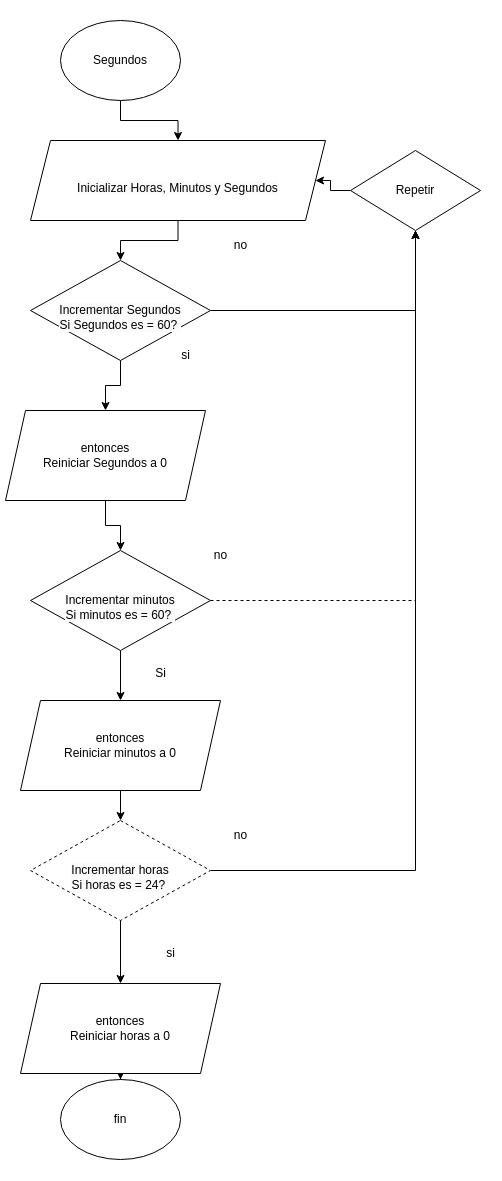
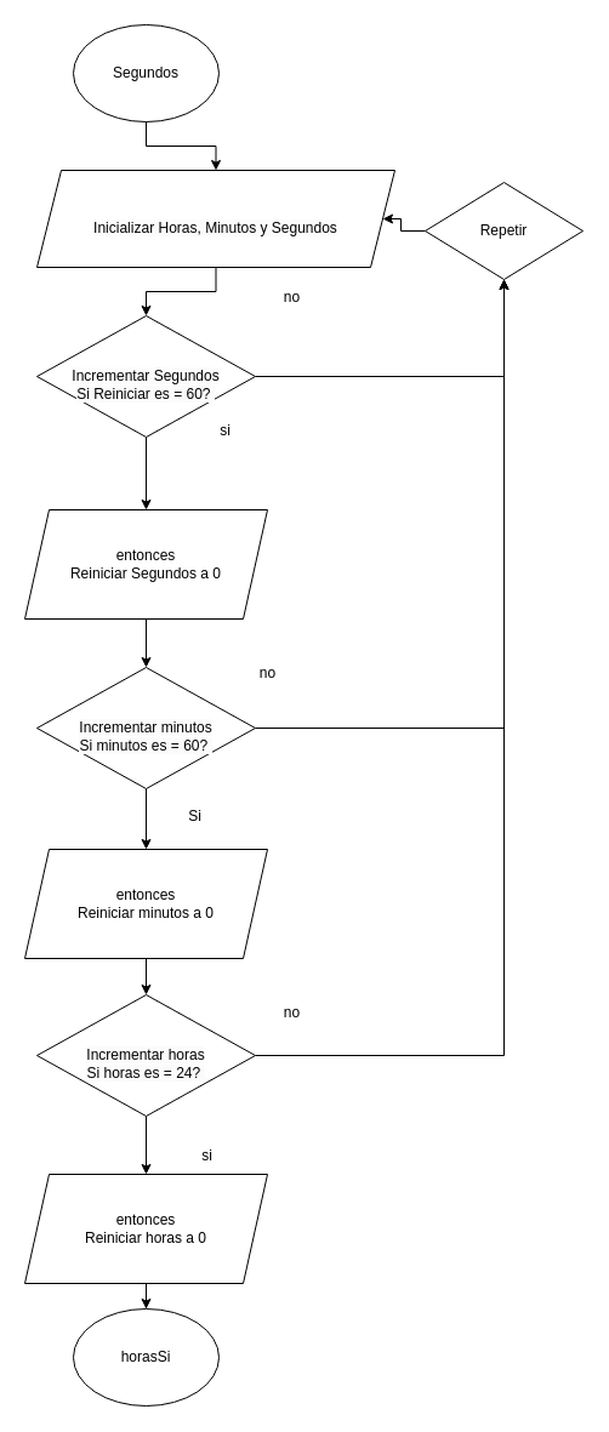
  <mxCell id="0" />
  <mxCell id="1" parent="0" />
  <mxCell id="2" value="" style="edgeStyle=orthogonalEdgeStyle;rounded=0;orthogonalLoop=1;jettySize=auto;html=1;" edge="1" parent="1" source="3" target="9"><mxGeometry relative="1" as="geometry" /></mxCell>
  <mxCell id="3" value="Segundos" style="ellipse;whiteSpace=wrap;html=1;" vertex="1" parent="1"><mxGeometry x="60" y="20" width="120" height="80" as="geometry" /></mxCell>
  <mxCell id="4" style="edgeStyle=orthogonalEdgeStyle;rounded=0;orthogonalLoop=1;jettySize=auto;html=1;" edge="1" parent="1" source="5" target="9"><mxGeometry relative="1" as="geometry" /></mxCell>
  <mxCell id="5" value="Repetir" style="rhombus;whiteSpace=wrap;html=1;" vertex="1" parent="1"><mxGeometry x="350" y="150" width="130" height="80" as="geometry" /></mxCell>
  <mxCell id="6" value="" style="edgeStyle=orthogonalEdgeStyle;rounded=0;orthogonalLoop=1;jettySize=auto;html=1;" edge="1" parent="1" source="7" target="17"><mxGeometry relative="1" as="geometry" /></mxCell>
- <mxCell id="7" value="entonces&lt;br&gt;Reiniciar Segundos a 0" style="shape=parallelogram;perimeter=parallelogramPerimeter;whiteSpace=wrap;html=1;fixedSize=1;" vertex="1" parent="1"><mxGeometry x="5" y="410" width="200" height="90" as="geometry" /></mxCell>
+ <mxCell id="7" value="entonces&lt;br&gt;Reiniciar Segundos a 0" style="shape=parallelogram;perimeter=parallelogramPerimeter;whiteSpace=wrap;html=1;fixedSize=1;" vertex="1" parent="1"><mxGeometry x="20" y="420" width="200" height="90" as="geometry" /></mxCell>
  <mxCell id="8" value="" style="edgeStyle=orthogonalEdgeStyle;rounded=0;orthogonalLoop=1;jettySize=auto;html=1;" edge="1" parent="1" source="9" target="12"><mxGeometry relative="1" as="geometry" /></mxCell>
  <mxCell id="9" value="&lt;br&gt;&lt;span style=&quot;color: rgb(0, 0, 0); font-family: Helvetica; font-size: 12px; font-style: normal; font-variant-ligatures: normal; font-variant-caps: normal; font-weight: 400; letter-spacing: normal; orphans: 2; text-align: center; text-indent: 0px; text-transform: none; widows: 2; word-spacing: 0px; -webkit-text-stroke-width: 0px; background-color: rgb(251, 251, 251); text-decoration-thickness: initial; text-decoration-style: initial; text-decoration-color: initial; float: none; display: inline !important;&quot;&gt;Inicializar Horas, Minutos y Segundos&lt;/span&gt;&lt;br&gt;" style="shape=parallelogram;perimeter=parallelogramPerimeter;whiteSpace=wrap;html=1;fixedSize=1;" vertex="1" parent="1"><mxGeometry x="30" y="140" width="295" height="80" as="geometry" /></mxCell>
  <mxCell id="10" value="" style="edgeStyle=orthogonalEdgeStyle;rounded=0;orthogonalLoop=1;jettySize=auto;html=1;" edge="1" parent="1" source="12" target="7"><mxGeometry relative="1" as="geometry" /></mxCell>
  <mxCell id="11" style="edgeStyle=orthogonalEdgeStyle;rounded=0;orthogonalLoop=1;jettySize=auto;html=1;entryX=0.5;entryY=1;entryDx=0;entryDy=0;" edge="1" parent="1" source="12" target="5"><mxGeometry relative="1" as="geometry" /></mxCell>
- <mxCell id="12" value="&lt;br&gt;&lt;span style=&quot;color: rgb(0, 0, 0); font-family: Helvetica; font-size: 12px; font-style: normal; font-variant-ligatures: normal; font-variant-caps: normal; font-weight: 400; letter-spacing: normal; orphans: 2; text-align: center; text-indent: 0px; text-transform: none; widows: 2; word-spacing: 0px; -webkit-text-stroke-width: 0px; background-color: rgb(251, 251, 251); text-decoration-thickness: initial; text-decoration-style: initial; text-decoration-color: initial; float: none; display: inline !important;&quot;&gt;Incrementar Segundos&lt;/span&gt;&lt;br style=&quot;border-color: var(--border-color); color: rgb(0, 0, 0); font-family: Helvetica; font-size: 12px; font-style: normal; font-variant-ligatures: normal; font-variant-caps: normal; font-weight: 400; letter-spacing: normal; orphans: 2; text-align: center; text-indent: 0px; text-transform: none; widows: 2; word-spacing: 0px; -webkit-text-stroke-width: 0px; background-color: rgb(251, 251, 251); text-decoration-thickness: initial; text-decoration-style: initial; text-decoration-color: initial;&quot;&gt;&lt;span style=&quot;color: rgb(0, 0, 0); font-family: Helvetica; font-size: 12px; font-style: normal; font-variant-ligatures: normal; font-variant-caps: normal; font-weight: 400; letter-spacing: normal; orphans: 2; text-align: center; text-indent: 0px; text-transform: none; widows: 2; word-spacing: 0px; -webkit-text-stroke-width: 0px; background-color: rgb(251, 251, 251); text-decoration-thickness: initial; text-decoration-style: initial; text-decoration-color: initial; float: none; display: inline !important;&quot;&gt;Si Segundos es = 60?&lt;span&gt;&amp;nbsp;&lt;/span&gt;&lt;/span&gt;&lt;br&gt;" style="rhombus;whiteSpace=wrap;html=1;" vertex="1" parent="1"><mxGeometry x="30" y="260" width="180" height="100" as="geometry" /></mxCell>
+ <mxCell id="12" value="&lt;br&gt;&lt;span style=&quot;color: rgb(0, 0, 0); font-family: Helvetica; font-size: 12px; font-style: normal; font-variant-ligatures: normal; font-variant-caps: normal; font-weight: 400; letter-spacing: normal; orphans: 2; text-align: center; text-indent: 0px; text-transform: none; widows: 2; word-spacing: 0px; -webkit-text-stroke-width: 0px; background-color: rgb(251, 251, 251); text-decoration-thickness: initial; text-decoration-style: initial; text-decoration-color: initial; float: none; display: inline !important;&quot;&gt;Incrementar Segundos&lt;/span&gt;&lt;br style=&quot;border-color: var(--border-color); color: rgb(0, 0, 0); font-family: Helvetica; font-size: 12px; font-style: normal; font-variant-ligatures: normal; font-variant-caps: normal; font-weight: 400; letter-spacing: normal; orphans: 2; text-align: center; text-indent: 0px; text-transform: none; widows: 2; word-spacing: 0px; -webkit-text-stroke-width: 0px; background-color: rgb(251, 251, 251); text-decoration-thickness: initial; text-decoration-style: initial; text-decoration-color: initial;&quot;&gt;&lt;span style=&quot;color: rgb(0, 0, 0); font-family: Helvetica; font-size: 12px; font-style: normal; font-variant-ligatures: normal; font-variant-caps: normal; font-weight: 400; letter-spacing: normal; orphans: 2; text-align: center; text-indent: 0px; text-transform: none; widows: 2; word-spacing: 0px; -webkit-text-stroke-width: 0px; background-color: rgb(251, 251, 251); text-decoration-thickness: initial; text-decoration-style: initial; text-decoration-color: initial; float: none; display: inline !important;&quot;&gt;Si Reiniciar es = 60?&lt;span&gt;&amp;nbsp;&lt;/span&gt;&lt;/span&gt;&lt;br&gt;" style="rhombus;whiteSpace=wrap;html=1;" vertex="1" parent="1"><mxGeometry x="30" y="260" width="180" height="100" as="geometry" /></mxCell>
  <mxCell id="13" value="si" style="text;html=1;align=center;verticalAlign=middle;resizable=0;points=[];autosize=1;strokeColor=none;fillColor=none;" vertex="1" parent="1"><mxGeometry x="170" y="340" width="30" height="30" as="geometry" /></mxCell>
  <mxCell id="14" value="no" style="text;html=1;align=center;verticalAlign=middle;resizable=0;points=[];autosize=1;strokeColor=none;fillColor=none;" vertex="1" parent="1"><mxGeometry x="220" y="230" width="40" height="30" as="geometry" /></mxCell>
  <mxCell id="15" value="" style="edgeStyle=orthogonalEdgeStyle;rounded=0;orthogonalLoop=1;jettySize=auto;html=1;" edge="1" parent="1" source="17" target="19"><mxGeometry relative="1" as="geometry" /></mxCell>
- <mxCell id="16" style="edgeStyle=orthogonalEdgeStyle;rounded=0;orthogonalLoop=1;jettySize=auto;html=1;dashed=1;" edge="1" parent="1" source="17" target="5"><mxGeometry relative="1" as="geometry" /></mxCell>
+ <mxCell id="16" style="edgeStyle=orthogonalEdgeStyle;rounded=0;orthogonalLoop=1;jettySize=auto;html=1;" edge="1" parent="1" source="17" target="5"><mxGeometry relative="1" as="geometry" /></mxCell>
  <mxCell id="17" value="&lt;br&gt;&lt;span style=&quot;color: rgb(0, 0, 0); font-family: Helvetica; font-size: 12px; font-style: normal; font-variant-ligatures: normal; font-variant-caps: normal; font-weight: 400; letter-spacing: normal; orphans: 2; text-align: center; text-indent: 0px; text-transform: none; widows: 2; word-spacing: 0px; -webkit-text-stroke-width: 0px; background-color: rgb(251, 251, 251); text-decoration-thickness: initial; text-decoration-style: initial; text-decoration-color: initial; float: none; display: inline !important;&quot;&gt;Incrementar minutos&lt;/span&gt;&lt;br style=&quot;border-color: var(--border-color); color: rgb(0, 0, 0); font-family: Helvetica; font-size: 12px; font-style: normal; font-variant-ligatures: normal; font-variant-caps: normal; font-weight: 400; letter-spacing: normal; orphans: 2; text-align: center; text-indent: 0px; text-transform: none; widows: 2; word-spacing: 0px; -webkit-text-stroke-width: 0px; background-color: rgb(251, 251, 251); text-decoration-thickness: initial; text-decoration-style: initial; text-decoration-color: initial;&quot;&gt;&lt;span style=&quot;color: rgb(0, 0, 0); font-family: Helvetica; font-size: 12px; font-style: normal; font-variant-ligatures: normal; font-variant-caps: normal; font-weight: 400; letter-spacing: normal; orphans: 2; text-align: center; text-indent: 0px; text-transform: none; widows: 2; word-spacing: 0px; -webkit-text-stroke-width: 0px; background-color: rgb(251, 251, 251); text-decoration-thickness: initial; text-decoration-style: initial; text-decoration-color: initial; float: none; display: inline !important;&quot;&gt;Si minutos es = 60?&lt;span&gt;&amp;nbsp;&lt;/span&gt;&lt;/span&gt;" style="rhombus;whiteSpace=wrap;html=1;" vertex="1" parent="1"><mxGeometry x="30" y="550" width="180" height="100" as="geometry" /></mxCell>
  <mxCell id="18" value="" style="edgeStyle=orthogonalEdgeStyle;rounded=0;orthogonalLoop=1;jettySize=auto;html=1;" edge="1" parent="1" source="19" target="24"><mxGeometry relative="1" as="geometry" /></mxCell>
  <mxCell id="19" value="entonces&lt;br&gt;Reiniciar minutos a 0" style="shape=parallelogram;perimeter=parallelogramPerimeter;whiteSpace=wrap;html=1;fixedSize=1;" vertex="1" parent="1"><mxGeometry x="20" y="700" width="200" height="90" as="geometry" /></mxCell>
  <mxCell id="20" value="Si" style="text;html=1;align=center;verticalAlign=middle;resizable=0;points=[];autosize=1;strokeColor=none;fillColor=none;" vertex="1" parent="1"><mxGeometry x="145" y="658" width="30" height="30" as="geometry" /></mxCell>
  <mxCell id="21" value="no" style="text;html=1;align=center;verticalAlign=middle;resizable=0;points=[];autosize=1;strokeColor=none;fillColor=none;" vertex="1" parent="1"><mxGeometry x="200" y="540" width="40" height="30" as="geometry" /></mxCell>
  <mxCell id="22" value="" style="edgeStyle=orthogonalEdgeStyle;rounded=0;orthogonalLoop=1;jettySize=auto;html=1;" edge="1" parent="1" source="24" target="26"><mxGeometry relative="1" as="geometry" /></mxCell>
  <mxCell id="23" style="edgeStyle=orthogonalEdgeStyle;rounded=0;orthogonalLoop=1;jettySize=auto;html=1;" edge="1" parent="1" source="24" target="5"><mxGeometry relative="1" as="geometry" /></mxCell>
- <mxCell id="24" value="&lt;br&gt;&lt;span style=&quot;color: rgb(0, 0, 0); font-family: Helvetica; font-size: 12px; font-style: normal; font-variant-ligatures: normal; font-variant-caps: normal; font-weight: 400; letter-spacing: normal; orphans: 2; text-align: center; text-indent: 0px; text-transform: none; widows: 2; word-spacing: 0px; -webkit-text-stroke-width: 0px; background-color: rgb(251, 251, 251); text-decoration-thickness: initial; text-decoration-style: initial; text-decoration-color: initial; float: none; display: inline !important;&quot;&gt;Incrementar horas&lt;/span&gt;&lt;br style=&quot;border-color: var(--border-color); color: rgb(0, 0, 0); font-family: Helvetica; font-size: 12px; font-style: normal; font-variant-ligatures: normal; font-variant-caps: normal; font-weight: 400; letter-spacing: normal; orphans: 2; text-align: center; text-indent: 0px; text-transform: none; widows: 2; word-spacing: 0px; -webkit-text-stroke-width: 0px; background-color: rgb(251, 251, 251); text-decoration-thickness: initial; text-decoration-style: initial; text-decoration-color: initial;&quot;&gt;&lt;span style=&quot;color: rgb(0, 0, 0); font-family: Helvetica; font-size: 12px; font-style: normal; font-variant-ligatures: normal; font-variant-caps: normal; font-weight: 400; letter-spacing: normal; orphans: 2; text-align: center; text-indent: 0px; text-transform: none; widows: 2; word-spacing: 0px; -webkit-text-stroke-width: 0px; background-color: rgb(251, 251, 251); text-decoration-thickness: initial; text-decoration-style: initial; text-decoration-color: initial; float: none; display: inline !important;&quot;&gt;Si horas es = 24?&lt;span&gt;&amp;nbsp;&lt;/span&gt;&lt;/span&gt;" style="rhombus;whiteSpace=wrap;html=1;dashed=1;" vertex="1" parent="1"><mxGeometry x="30" y="820" width="180" height="100" as="geometry" /></mxCell>
+ <mxCell id="24" value="&lt;br&gt;&lt;span style=&quot;color: rgb(0, 0, 0); font-family: Helvetica; font-size: 12px; font-style: normal; font-variant-ligatures: normal; font-variant-caps: normal; font-weight: 400; letter-spacing: normal; orphans: 2; text-align: center; text-indent: 0px; text-transform: none; widows: 2; word-spacing: 0px; -webkit-text-stroke-width: 0px; background-color: rgb(251, 251, 251); text-decoration-thickness: initial; text-decoration-style: initial; text-decoration-color: initial; float: none; display: inline !important;&quot;&gt;Incrementar horas&lt;/span&gt;&lt;br style=&quot;border-color: var(--border-color); color: rgb(0, 0, 0); font-family: Helvetica; font-size: 12px; font-style: normal; font-variant-ligatures: normal; font-variant-caps: normal; font-weight: 400; letter-spacing: normal; orphans: 2; text-align: center; text-indent: 0px; text-transform: none; widows: 2; word-spacing: 0px; -webkit-text-stroke-width: 0px; background-color: rgb(251, 251, 251); text-decoration-thickness: initial; text-decoration-style: initial; text-decoration-color: initial;&quot;&gt;&lt;span style=&quot;color: rgb(0, 0, 0); font-family: Helvetica; font-size: 12px; font-style: normal; font-variant-ligatures: normal; font-variant-caps: normal; font-weight: 400; letter-spacing: normal; orphans: 2; text-align: center; text-indent: 0px; text-transform: none; widows: 2; word-spacing: 0px; -webkit-text-stroke-width: 0px; background-color: rgb(251, 251, 251); text-decoration-thickness: initial; text-decoration-style: initial; text-decoration-color: initial; float: none; display: inline !important;&quot;&gt;Si horas es = 24?&lt;span&gt;&amp;nbsp;&lt;/span&gt;&lt;/span&gt;" style="rhombus;whiteSpace=wrap;html=1;" vertex="1" parent="1"><mxGeometry x="30" y="820" width="180" height="100" as="geometry" /></mxCell>
  <mxCell id="25" value="" style="edgeStyle=orthogonalEdgeStyle;rounded=0;orthogonalLoop=1;jettySize=auto;html=1;" edge="1" parent="1" source="26" target="29"><mxGeometry relative="1" as="geometry" /></mxCell>
- <mxCell id="26" value="entonces&lt;br&gt;Reiniciar horas a 0" style="shape=parallelogram;perimeter=parallelogramPerimeter;whiteSpace=wrap;html=1;fixedSize=1;" vertex="1" parent="1"><mxGeometry x="20" y="983" width="200" height="90" as="geometry" /></mxCell>
+ <mxCell id="26" value="entonces&lt;br&gt;Reiniciar horas a 0" style="shape=parallelogram;perimeter=parallelogramPerimeter;whiteSpace=wrap;html=1;fixedSize=1;" vertex="1" parent="1"><mxGeometry x="20" y="968" width="200" height="90" as="geometry" /></mxCell>
  <mxCell id="27" value="si" style="text;html=1;align=center;verticalAlign=middle;resizable=0;points=[];autosize=1;strokeColor=none;fillColor=none;" vertex="1" parent="1"><mxGeometry x="155" y="938" width="30" height="30" as="geometry" /></mxCell>
  <mxCell id="28" value="no" style="text;html=1;align=center;verticalAlign=middle;resizable=0;points=[];autosize=1;strokeColor=none;fillColor=none;" vertex="1" parent="1"><mxGeometry x="220" y="820" width="40" height="30" as="geometry" /></mxCell>
- <mxCell id="29" value="fin" style="ellipse;whiteSpace=wrap;html=1;" vertex="1" parent="1"><mxGeometry x="60" y="1079" width="120" height="80" as="geometry" /></mxCell>
+ <mxCell id="29" value="horasSi" style="ellipse;whiteSpace=wrap;html=1;" vertex="1" parent="1"><mxGeometry x="60" y="1079" width="120" height="80" as="geometry" /></mxCell>
